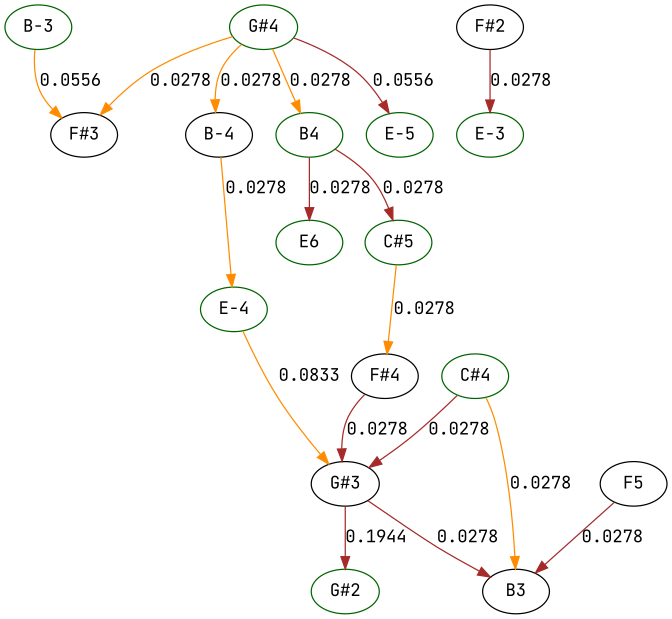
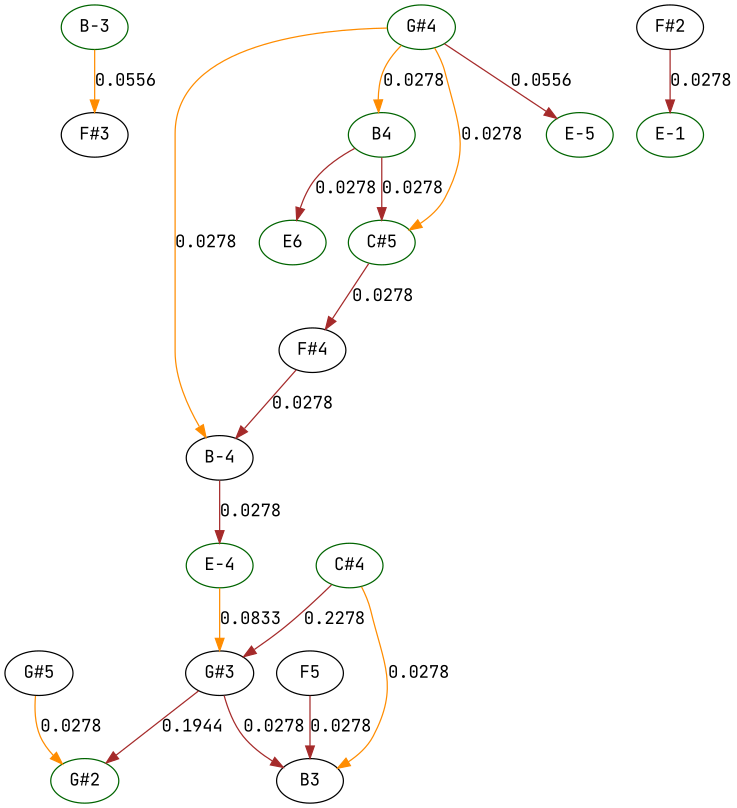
  strict graph {
    fontname="JetBrains Mono"
    node [color=darkgreen fontname="JetBrains Mono"]
    edge [arrowtype=normal color=brown dir=forward fontname="JetBrains Mono"]
    "B-3" [height=0.5 width=0.75]
    "F#3" [color=black height=0.5 width=0.75]
    "B-4" [color=black height=0.5 width=0.75]
    "E-4" [height=0.5 width=0.75]
    "G#3" [color=black height=0.5 width=0.75927]
    "G#2" [height=0.5 width=0.75927]
    B3 [color=black height=0.5 width=0.75]
    B4 [height=0.5 width=0.75]
    n9 [height=0.5 label=E6 width=0.75]
    "C#5" [height=0.5 width=0.75187]
    "F#4" [color=black height=0.5 width=0.75]
    "C#4" [height=0.5 width=0.75187]
    "F#2" [color=black height=0.5 width=0.75]
-   "E-3" [height=0.5 width=0.75]
+   "E-3" [height=0.5 width=0.75 label="E-1"]
    n15 [color=black height=0.5 label=F5 width=0.75]
    "G#4" [height=0.5 width=0.75927]
    "E-5" [height=0.5 width=0.75]
+   "G#5" [color=black height=0.5 width=0.75927]
    "B-3" -- "F#3" [color=darkorange label=0.0556]
-   "B-4" -- "E-4" [color=darkorange label=0.0278]
+   "B-4" -- "E-4" [label=0.0278]
    "E-4" -- "G#3" [color=darkorange label=0.0833]
    "G#3" -- "G#2" [label=0.1944]
    "G#3" -- B3 [label=0.0278]
    B4 -- n9 [label=0.0278]
    B4 -- "C#5" [label=0.0278]
-   "C#5" -- "F#4" [color=darkorange label=0.0278]
-   "F#4" -- "G#3" [label=0.0278]
-   "C#4" -- "G#3" [label=0.0278]
+   "C#5" -- "F#4" [label=0.0278]
+   "F#4" -- "B-4" [label=0.0278]
+   "C#4" -- "G#3" [label=0.2278]
    "C#4" -- B3 [color=darkorange label=0.0278]
    "F#2" -- "E-3" [label=0.0278]
    n15 -- B3 [label=0.0278]
    "G#4" -- "B-4" [color=darkorange label=0.0278]
    "G#4" -- B4 [color=darkorange label=0.0278]
-   "G#4" -- "F#3" [color=darkorange label=0.0278]
+   "G#4" -- "C#5" [color=darkorange label=0.0278]
    "G#4" -- "E-5" [label=0.0556]
+   "G#5" -- "G#2" [color=darkorange label=0.0278]
  }
